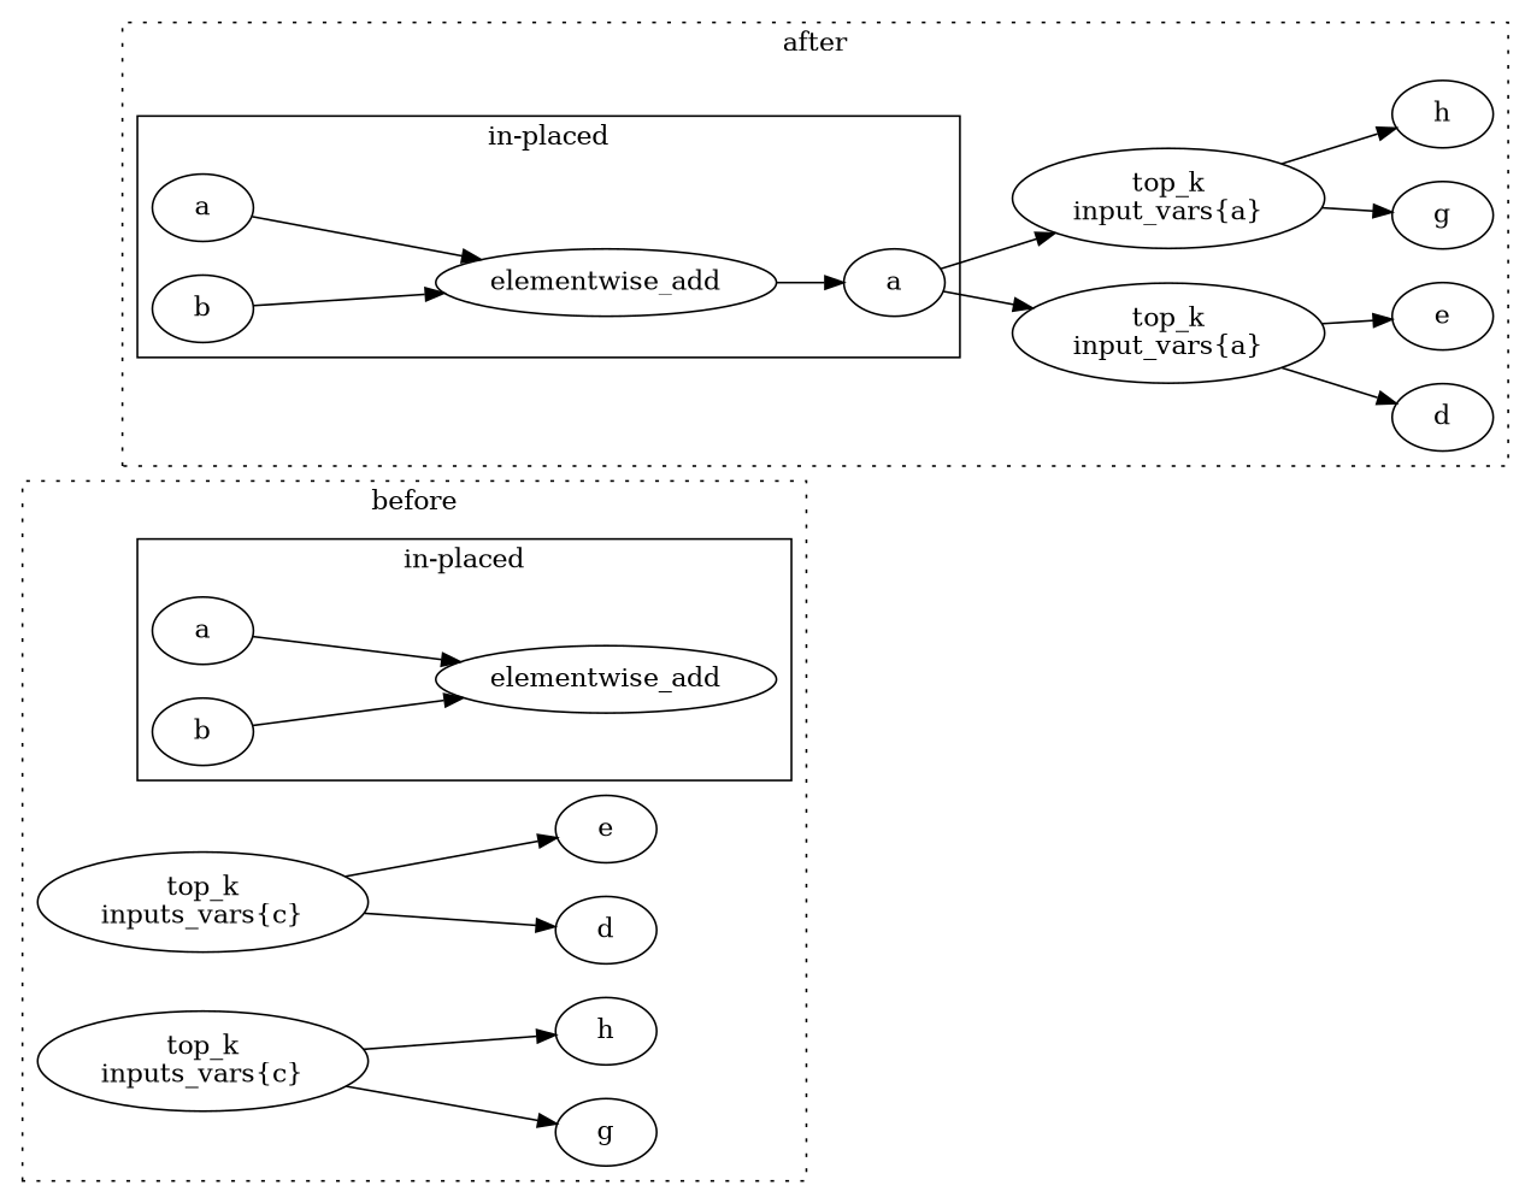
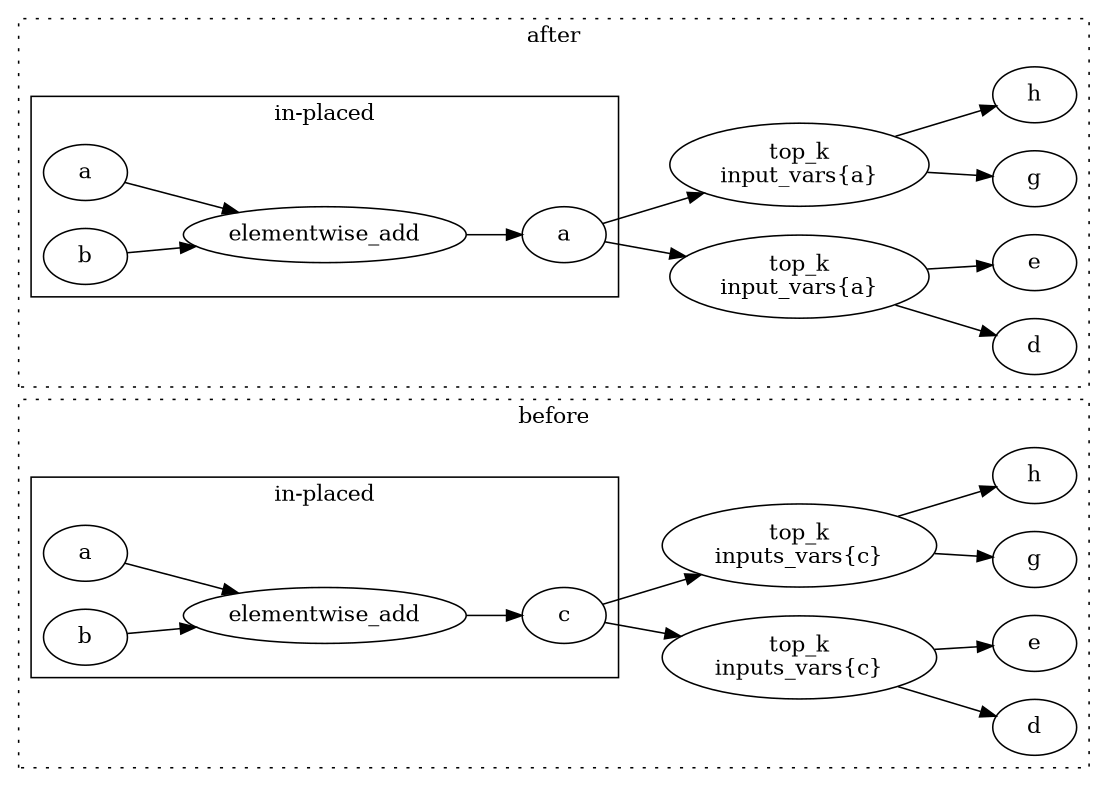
  digraph {
    rankdir=LR
    n1 [label=elementwise_add]
+   n2 [label=c]
    a
    b
    n5 [label="top_k\ninputs_vars{c}"]
    d
    e
    n8 [label="top_k\ninputs_vars{c}"]
    g
    h
    n11 [label=elementwise_add]
    n12 [label=a]
    n13 [label=a]
    n14 [label=b]
    n15 [label="top_k\ninput_vars{a}"]
    n16 [label=d]
    n17 [label=e]
    n18 [label="top_k\ninput_vars{a}"]
    n19 [label=g]
    n20 [label=h]
    subgraph cluster_1 {
      label=before
      style=dotted
      n5
      d
      e
      n8
      g
      h
      subgraph cluster_2 {
        label="in-placed"
        style=solid
        n1
+       n2
        a
        b
      }
    }
    subgraph cluster_3 {
      label=after
      style=dotted
      n15
      n16
      n17
      n18
      n19
      n20
      subgraph cluster_4 {
        label="in-placed"
        style=solid
        n11
        n12
        n13
        n14
      }
    }
+   n1 -> n2
+   n2 -> n5
+   n2 -> n8
    a -> n1
    b -> n1
    n5 -> d
    n5 -> e
    n8 -> g
    n8 -> h
    n11 -> n12
    n12 -> n15
    n12 -> n18
    n13 -> n11
    n14 -> n11
    n15 -> n16
    n15 -> n17
    n18 -> n19
    n18 -> n20
  }
